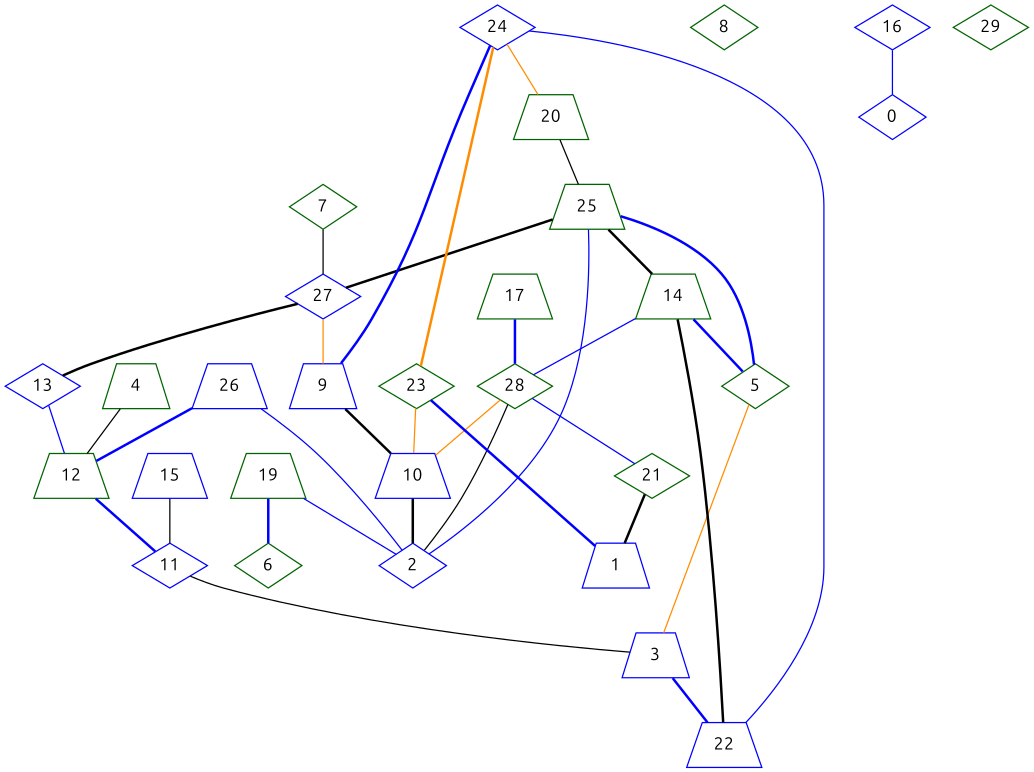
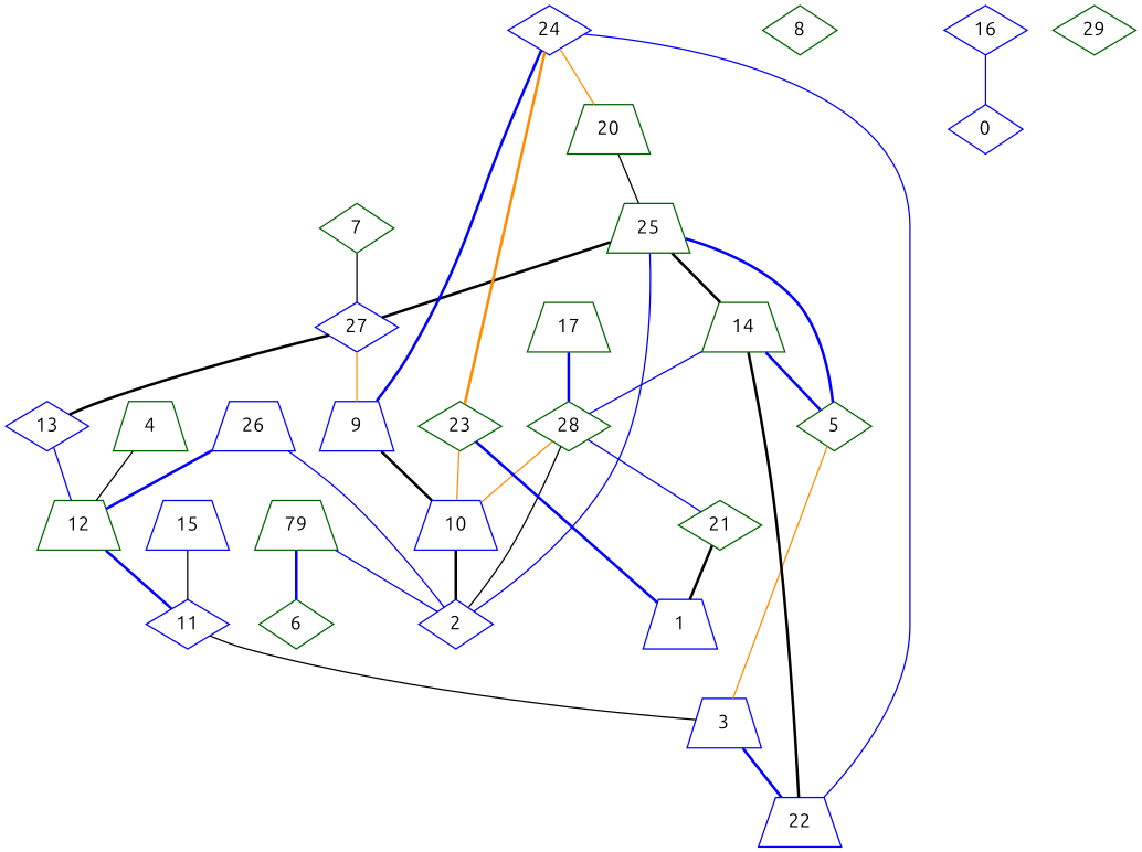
  graph {
    fontname=Ubuntu
    node [color=darkgreen fontname=Ubuntu shape=diamond]
    edge [color=blue fontname=Ubuntu style=solid]
    28
    2 [color=blue]
    10 [color=blue shape=trapezium]
    21
    3 [color=blue shape=trapezium]
    22 [color=blue shape=trapezium]
    4 [shape=trapezium]
    12 [shape=trapezium]
    11 [color=blue]
    5
    7
    27 [color=blue]
    9 [color=blue shape=trapezium]
    13 [color=blue]
    8
    14 [shape=trapezium]
    15 [color=blue shape=trapezium]
    16 [color=blue]
    0 [color=blue]
    17 [shape=trapezium]
-   19 [shape=trapezium]
+   19 [shape=trapezium label=79]
    6
    20 [shape=trapezium]
    25 [shape=trapezium]
    1 [color=blue shape=trapezium]
    23
    24 [color=blue]
    26 [color=blue shape=trapezium]
    29
    28 -- 10 [color=darkorange]
    28 -- 21
    2 -- 28 [color=black]
    10 -- 2 [color=black style=bold]
    21 -- 1 [color=black style=bold]
    3 -- 22 [style=bold]
    4 -- 12 [color=black]
    12 -- 11 [style=bold]
    11 -- 3 [color=black]
    5 -- 3 [color=darkorange]
    7 -- 27 [color=black]
    27 -- 9 [color=darkorange]
    27 -- 13 [color=black style=bold]
    9 -- 10 [color=black style=bold]
    13 -- 12
    14 -- 28
    14 -- 22 [color=black style=bold]
    14 -- 5 [style=bold]
    15 -- 11 [color=black]
    16 -- 0
    17 -- 28 [style=bold]
    19 -- 2
    19 -- 6 [style=bold]
    20 -- 25 [color=black]
    25 -- 2
    25 -- 5 [style=bold]
    25 -- 27 [color=black style=bold]
    25 -- 14 [color=black style=bold]
    23 -- 10 [color=darkorange]
    23 -- 1 [style=bold]
    24 -- 22
    24 -- 9 [style=bold]
    24 -- 20 [color=darkorange]
    24 -- 23 [color=darkorange style=bold]
    26 -- 2
    26 -- 12 [style=bold]
  }
